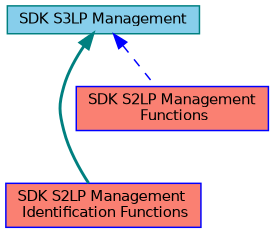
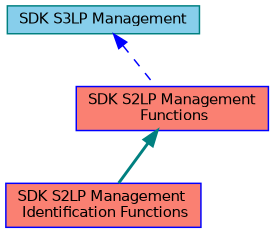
  digraph {
    rankdir=TB
    node [color=blue fillcolor=salmon fontname=Helvetica fontsize=10 shape=box style=filled]
    edge [dir=back fontname=Helvetica fontsize=10 labelfontname=Helvetica labelfontsize=10 shape=plaintext]
    n1 [height=0.2 label="SDK S2LP Management\l Identification Functions" width=0.4]
    n2 [fontcolor=black height=0.2 label="SDK S2LP Management\l Functions" width=0.4]
    n3 [color=teal fillcolor=skyblue height=0.2 label="SDK S3LP Management" width=0.4]
-   n3 -> n1 [color=teal style=bold]
+   n2 -> n1 [color=teal style=bold]
    n3 -> n2 [color=blue style=dashed]
  }
